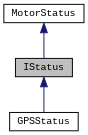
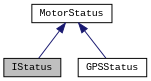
  digraph {
    fontname="Liberation Mono"
    node [color=black fillcolor=white fontname="Liberation Mono" fontsize=10 shape=record style=filled]
    edge [color=midnightblue dir=back fontname="Liberation Mono" fontsize=10 labelfontname=Helvetica labelfontsize=10 style=solid]
    n1 [fillcolor=grey75 fontcolor=black height=0.2 label=IStatus width=0.4]
    n2 [height=0.2 label=GPSStatus width=0.4]
    n3 [height=0.2 label=MotorStatus width=0.4]
-   n1 -> n2
+   n3 -> n2
    n3 -> n1
  }
